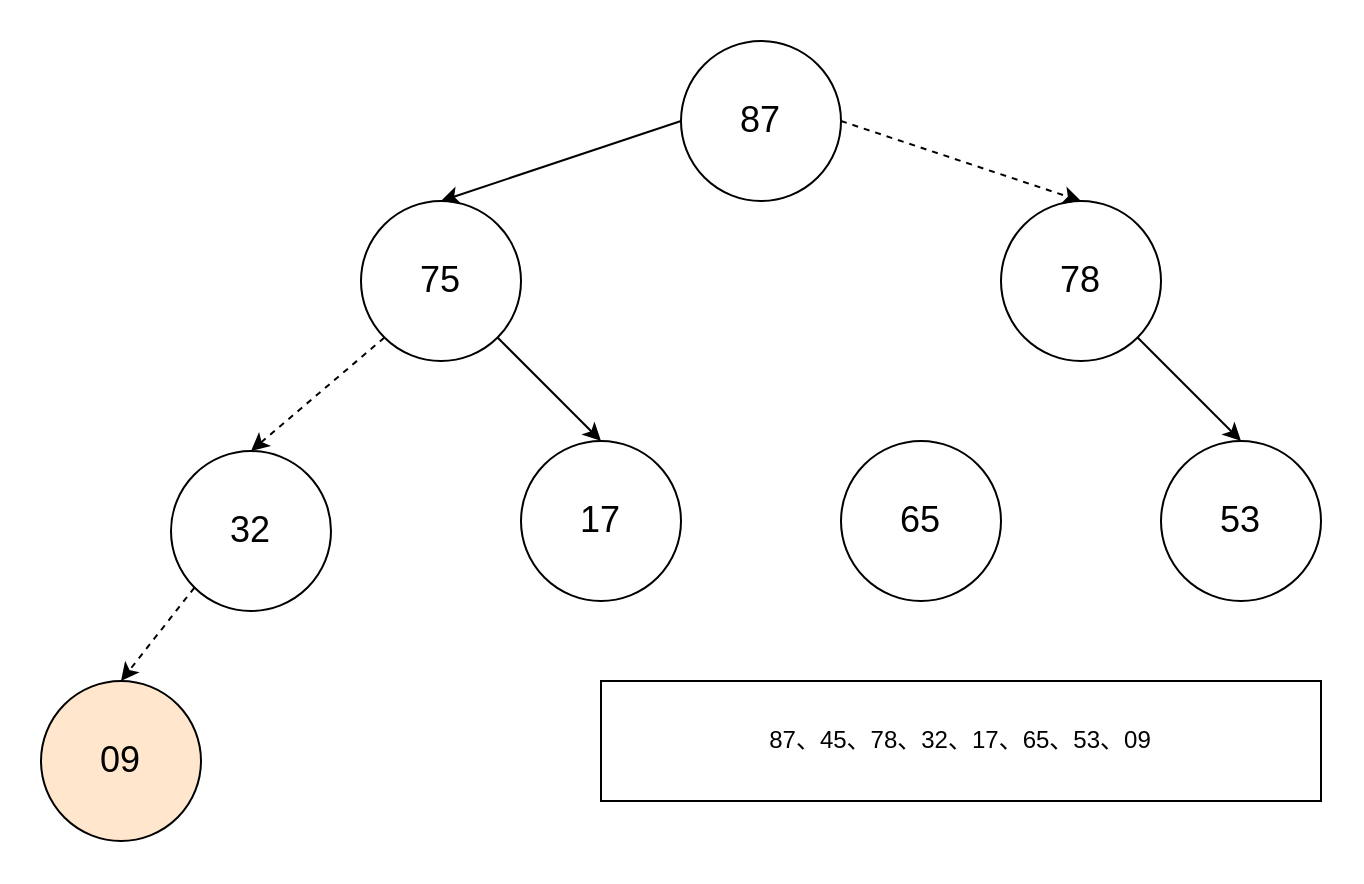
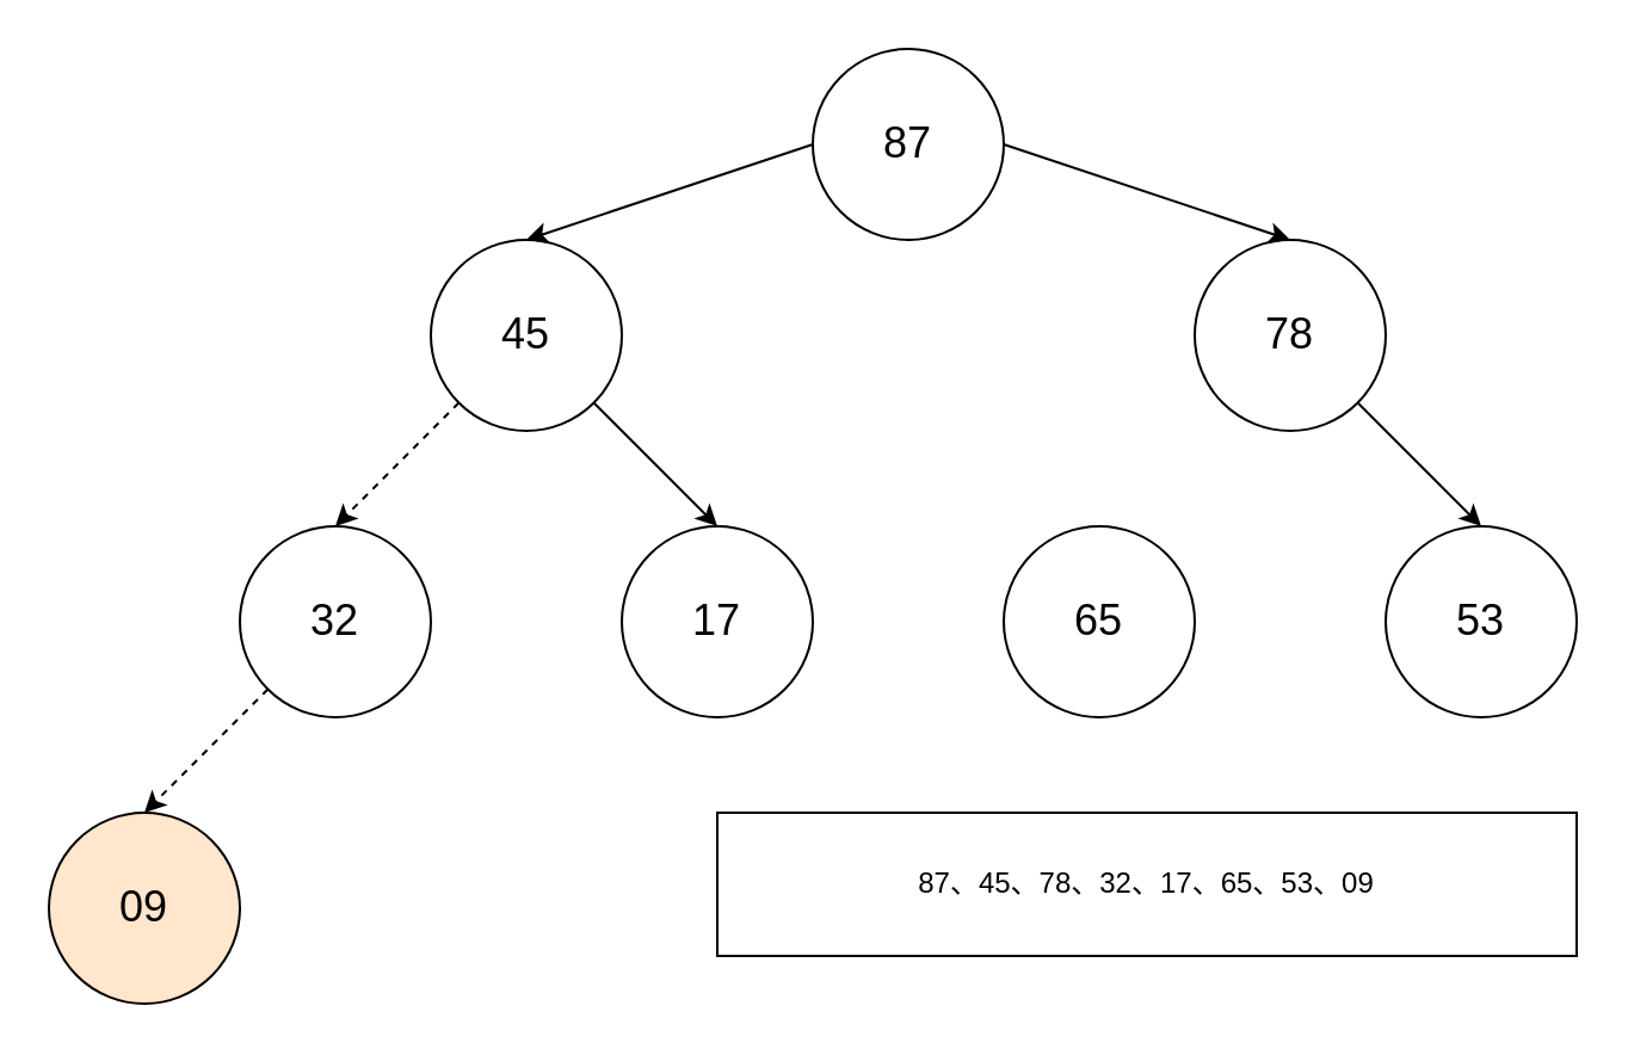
  <mxCell id="0" />
  <mxCell id="1" parent="0" />
  <mxCell id="2" value="&lt;font style=&quot;font-size: 18px&quot;&gt;87&lt;/font&gt;" style="ellipse;whiteSpace=wrap;html=1;aspect=fixed;" vertex="1" parent="1"><mxGeometry x="340" y="20" width="80" height="80" as="geometry" /></mxCell>
  <mxCell id="3" value="&lt;span style=&quot;font-size: 18px&quot;&gt;78&lt;/span&gt;" style="ellipse;whiteSpace=wrap;html=1;aspect=fixed;" vertex="1" parent="1"><mxGeometry x="500" y="100" width="80" height="80" as="geometry" /></mxCell>
- <mxCell id="4" value="&lt;font style=&quot;font-size: 18px&quot;&gt;75&lt;/font&gt;" style="ellipse;whiteSpace=wrap;html=1;aspect=fixed;" vertex="1" parent="1"><mxGeometry x="180" y="100" width="80" height="80" as="geometry" /></mxCell>
- <mxCell id="5" value="&lt;font style=&quot;font-size: 18px&quot;&gt;32&lt;/font&gt;" style="ellipse;whiteSpace=wrap;html=1;aspect=fixed;" vertex="1" parent="1"><mxGeometry x="85" y="225" width="80" height="80" as="geometry" /></mxCell>
+ <mxCell id="4" value="&lt;font style=&quot;font-size: 18px&quot;&gt;45&lt;/font&gt;" style="ellipse;whiteSpace=wrap;html=1;aspect=fixed;" vertex="1" parent="1"><mxGeometry x="180" y="100" width="80" height="80" as="geometry" /></mxCell>
+ <mxCell id="5" value="&lt;font style=&quot;font-size: 18px&quot;&gt;32&lt;/font&gt;" style="ellipse;whiteSpace=wrap;html=1;aspect=fixed;" vertex="1" parent="1"><mxGeometry x="100" y="220" width="80" height="80" as="geometry" /></mxCell>
  <mxCell id="6" value="&lt;span style=&quot;font-size: 18px&quot;&gt;17&lt;/span&gt;" style="ellipse;whiteSpace=wrap;html=1;aspect=fixed;" vertex="1" parent="1"><mxGeometry x="260" y="220" width="80" height="80" as="geometry" /></mxCell>
  <mxCell id="7" value="&lt;span style=&quot;font-size: 18px&quot;&gt;09&lt;/span&gt;" style="ellipse;whiteSpace=wrap;html=1;aspect=fixed;fillColor=#ffe6cc;" vertex="1" parent="1"><mxGeometry x="20" y="340" width="80" height="80" as="geometry" /></mxCell>
  <mxCell id="8" value="&lt;span style=&quot;font-size: 18px&quot;&gt;53&lt;/span&gt;" style="ellipse;whiteSpace=wrap;html=1;aspect=fixed;" vertex="1" parent="1"><mxGeometry x="580" y="220" width="80" height="80" as="geometry" /></mxCell>
  <mxCell id="9" value="&lt;span style=&quot;font-size: 18px&quot;&gt;65&lt;/span&gt;" style="ellipse;whiteSpace=wrap;html=1;aspect=fixed;" vertex="1" parent="1"><mxGeometry x="420" y="220" width="80" height="80" as="geometry" /></mxCell>
  <mxCell id="10" value="" style="endArrow=classic;html=1;rounded=0;entryX=0.5;entryY=0;entryDx=0;entryDy=0;exitX=0;exitY=0.5;exitDx=0;exitDy=0;" edge="1" parent="1" source="2" target="4"><mxGeometry relative="1" as="geometry"><mxPoint x="350" y="130" as="sourcePoint" /><mxPoint x="450" y="180" as="targetPoint" /></mxGeometry></mxCell>
- <mxCell id="11" value="" style="endArrow=classic;html=1;rounded=0;entryX=0.5;entryY=0;entryDx=0;entryDy=0;exitX=1;exitY=0.5;exitDx=0;exitDy=0;dashed=1;" edge="1" parent="1" source="2" target="3"><mxGeometry relative="1" as="geometry"><mxPoint x="350" y="70" as="sourcePoint" /><mxPoint x="230" y="110" as="targetPoint" /></mxGeometry></mxCell>
+ <mxCell id="11" value="" style="endArrow=classic;html=1;rounded=0;entryX=0.5;entryY=0;entryDx=0;entryDy=0;exitX=1;exitY=0.5;exitDx=0;exitDy=0;" edge="1" parent="1" source="2" target="3"><mxGeometry relative="1" as="geometry"><mxPoint x="350" y="70" as="sourcePoint" /><mxPoint x="230" y="110" as="targetPoint" /></mxGeometry></mxCell>
  <mxCell id="12" value="" style="endArrow=classic;html=1;rounded=0;entryX=0.5;entryY=0;entryDx=0;entryDy=0;exitX=0;exitY=1;exitDx=0;exitDy=0;dashed=1;" edge="1" parent="1" source="4" target="5"><mxGeometry relative="1" as="geometry"><mxPoint x="310" y="180" as="sourcePoint" /><mxPoint x="190" y="220" as="targetPoint" /></mxGeometry></mxCell>
  <mxCell id="13" value="" style="endArrow=classic;html=1;rounded=0;entryX=0.5;entryY=0;entryDx=0;entryDy=0;exitX=1;exitY=1;exitDx=0;exitDy=0;" edge="1" parent="1" source="4" target="6"><mxGeometry relative="1" as="geometry"><mxPoint x="201.716" y="178.284" as="sourcePoint" /><mxPoint x="150" y="230" as="targetPoint" /></mxGeometry></mxCell>
  <mxCell id="14" value="" style="endArrow=classic;html=1;rounded=0;entryX=0.5;entryY=0;entryDx=0;entryDy=0;exitX=1;exitY=1;exitDx=0;exitDy=0;" edge="1" parent="1" source="3" target="8"><mxGeometry relative="1" as="geometry"><mxPoint x="631.716" y="168.284" as="sourcePoint" /><mxPoint x="580" y="220" as="targetPoint" /></mxGeometry></mxCell>
  <mxCell id="15" value="" style="endArrow=classic;html=1;rounded=0;entryX=0.5;entryY=0;entryDx=0;entryDy=0;exitX=0;exitY=1;exitDx=0;exitDy=0;dashed=1;" edge="1" parent="1" source="5" target="7"><mxGeometry relative="1" as="geometry"><mxPoint x="179.996" y="320.004" as="sourcePoint" /><mxPoint x="128.28" y="371.72" as="targetPoint" /></mxGeometry></mxCell>
  <mxCell id="16" value="87、45、78、32、17、65、53、09" style="rounded=0;whiteSpace=wrap;html=1;" vertex="1" parent="1"><mxGeometry x="300" y="340" width="360" height="60" as="geometry" /></mxCell>
